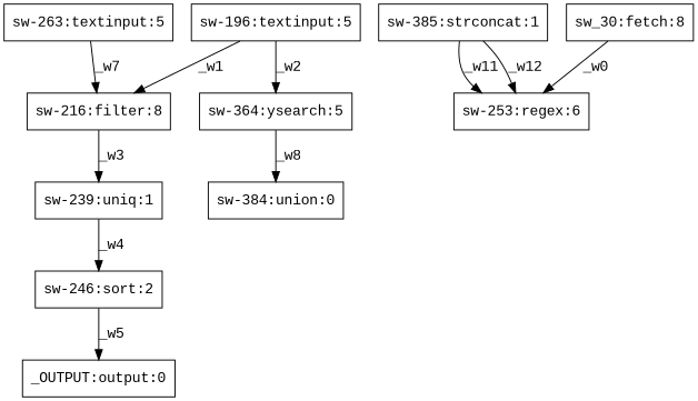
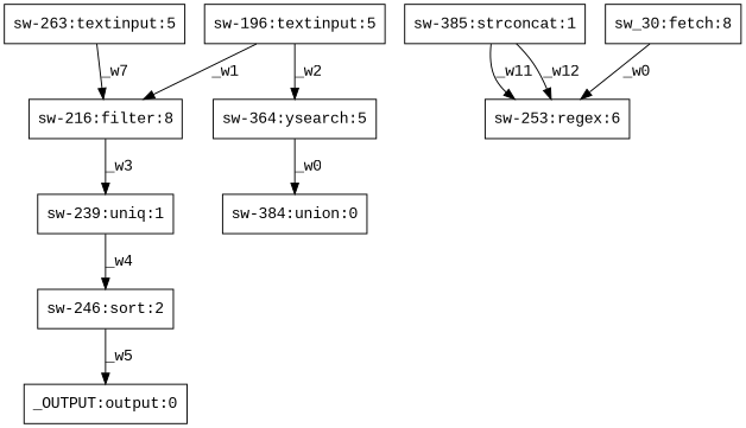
  digraph {
    fontname="Liberation Mono"
    node [fontname="Liberation Mono" shape=box]
    edge [fontname="Liberation Mono"]
    n1 [label="sw-246:sort:2"]
    n2 [label="_OUTPUT:output:0"]
    n3 [label="sw-385:strconcat:1"]
    n4 [label="sw-253:regex:6"]
    n5 [label="sw_30:fetch:8"]
    n6 [label="sw-216:filter:8"]
    n7 [label="sw-239:uniq:1"]
    n8 [label="sw-384:union:0"]
    n9 [label="sw-263:textinput:5"]
    n10 [label="sw-196:textinput:5"]
    n11 [label="sw-364:ysearch:5"]
    n1 -> n2 [label=_w5]
    n3 -> n4 [label=_w11]
    n3 -> n4 [label=_w12]
    n5 -> n4 [label=_w0]
    n6 -> n7 [label=_w3]
    n7 -> n1 [label=_w4]
    n9 -> n6 [label=_w7]
    n10 -> n6 [label=_w1]
    n10 -> n11 [label=_w2]
-   n11 -> n8 [label=_w8]
+   n11 -> n8 [label=_w0]
  }
